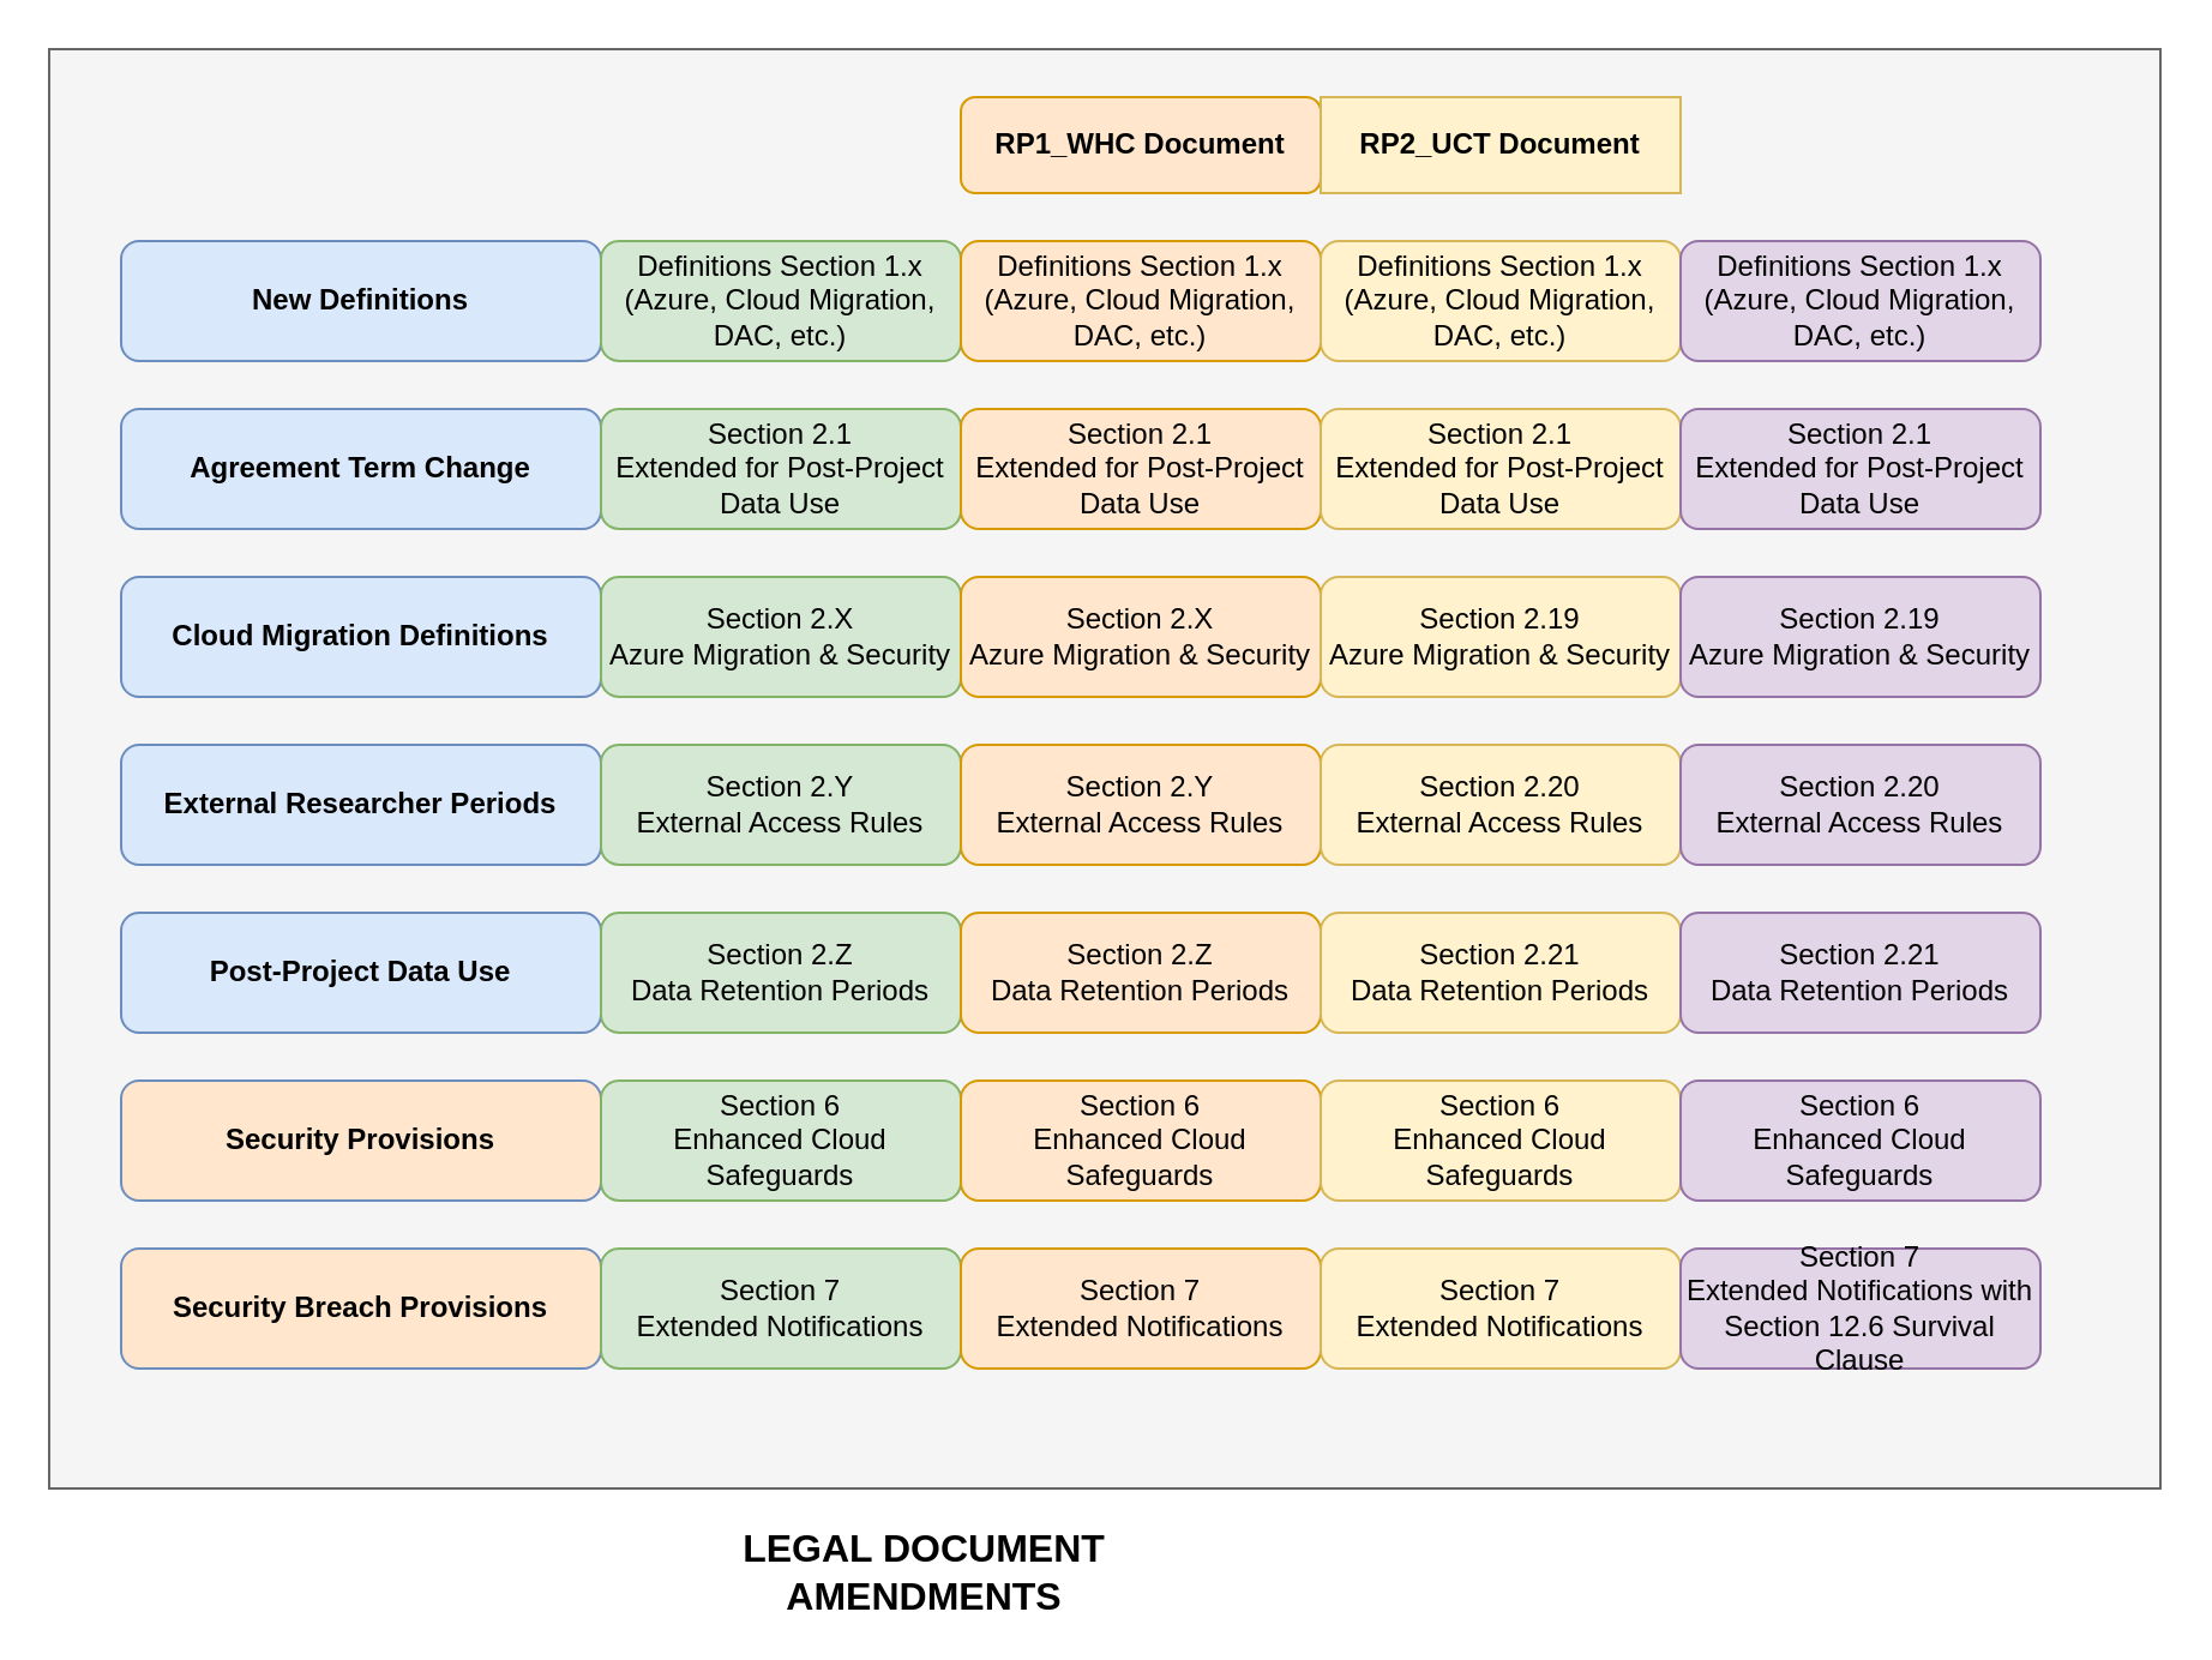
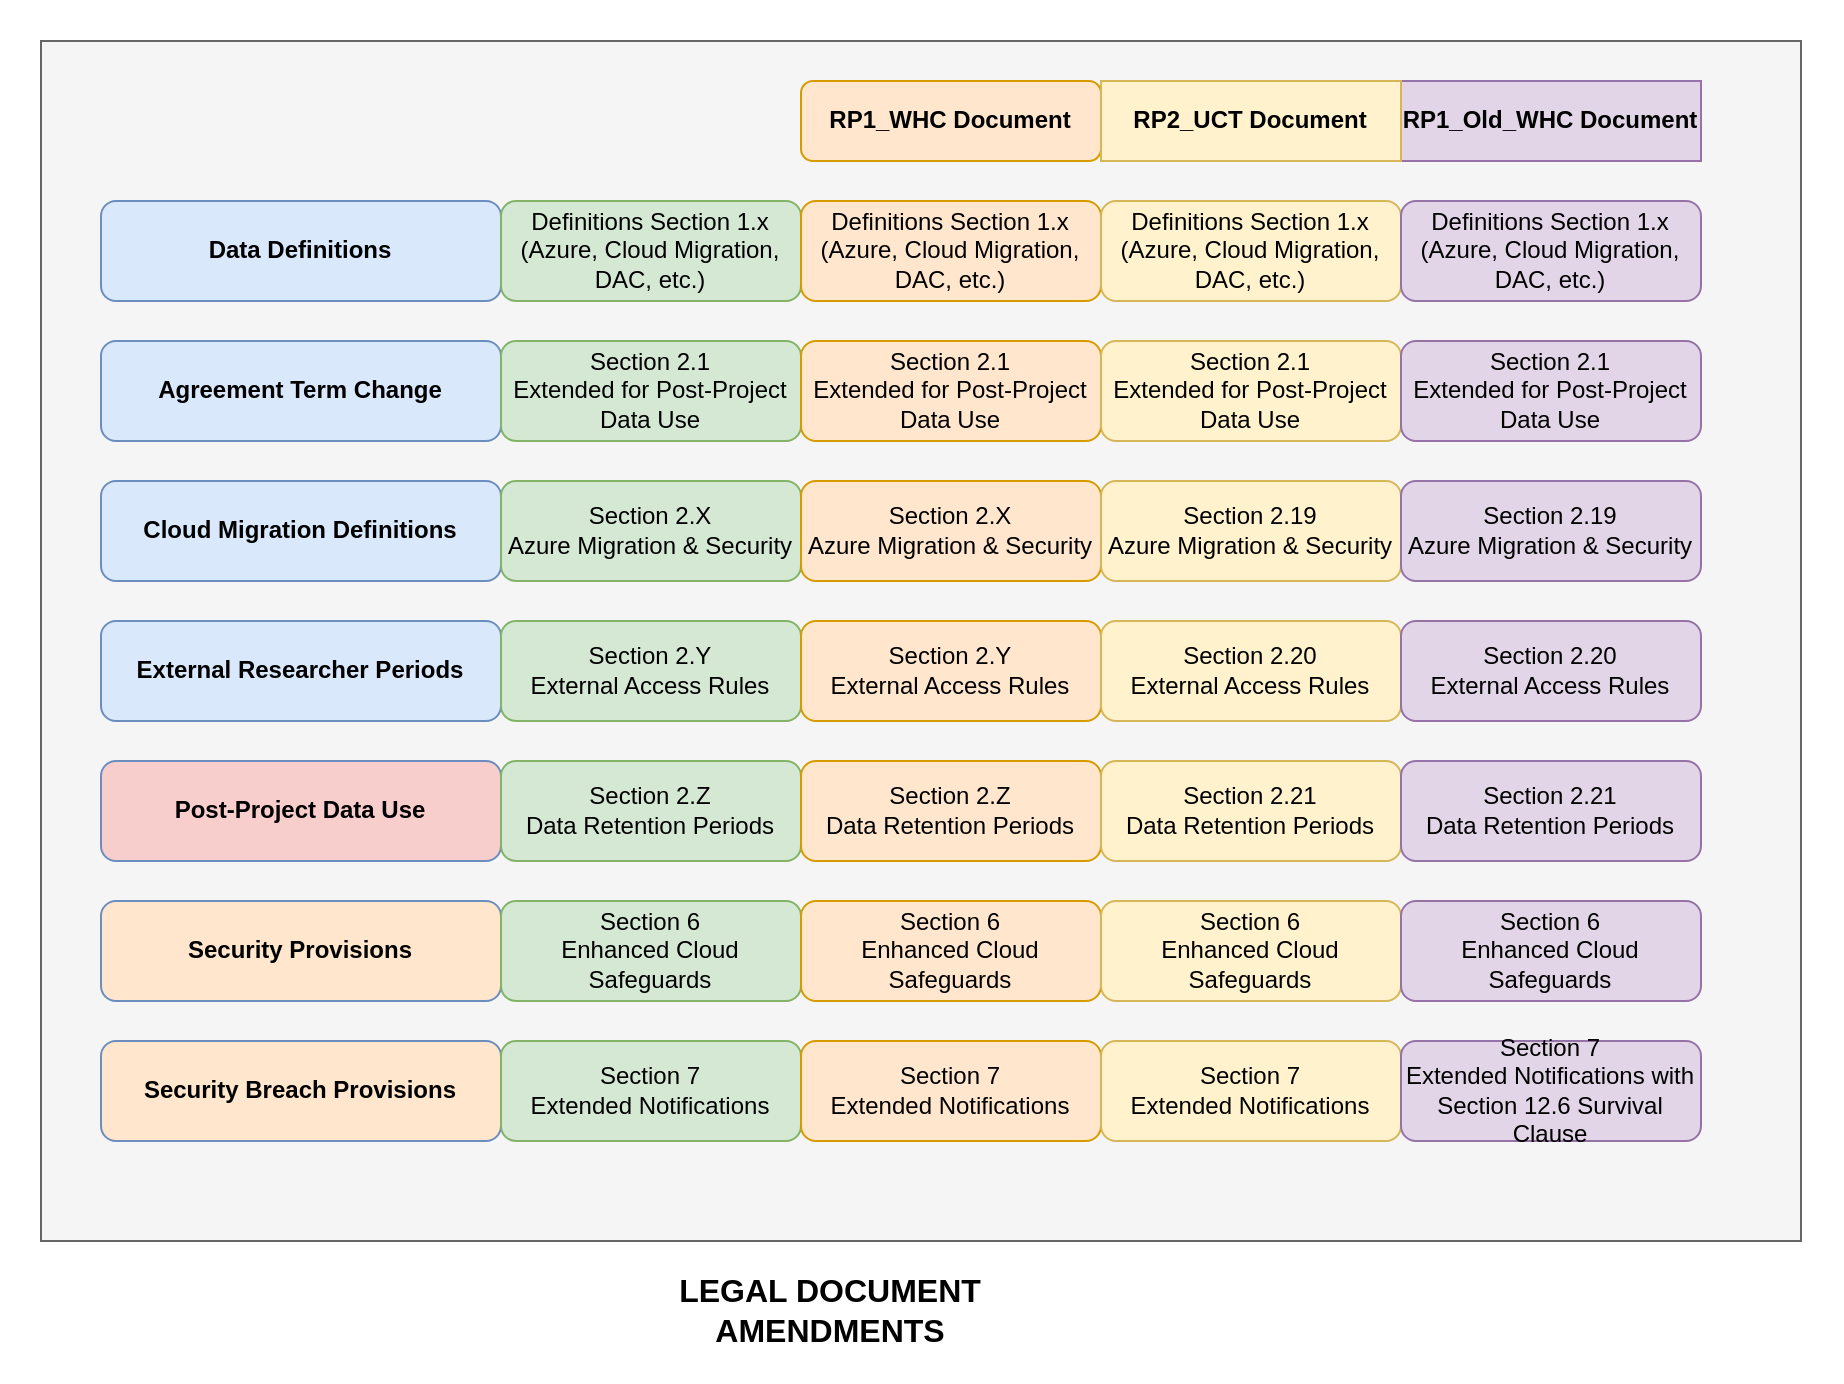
  <mxCell id="0" />
  <mxCell id="1" parent="0" />
  <mxCell id="2" value="" style="rounded=0;whiteSpace=wrap;html=1;fillColor=#f5f5f5;strokeColor=#666666;fontColor=#333333;" parent="1" vertex="1"><mxGeometry x="20" y="20" width="880" height="600" as="geometry" /></mxCell>
+ <mxCell id="3" value="&lt;b&gt;RP1_Old_WHC Document&lt;/b&gt;" style="rounded=0;whiteSpace=wrap;html=1;fillColor=#e1d5e7;strokeColor=#9673a6;" parent="1" vertex="1"><mxGeometry x="700" y="40" width="150" height="40" as="geometry" /></mxCell>
  <mxCell id="4" value="&lt;b&gt;RP1_WHC Document&lt;/b&gt;" style="whiteSpace=wrap;html=1;fillColor=#ffe6cc;strokeColor=#d79b00;rounded=1;" parent="1" vertex="1"><mxGeometry x="400" y="40" width="150" height="40" as="geometry" /></mxCell>
  <mxCell id="5" value="&lt;b&gt;RP2_UCT Document&lt;/b&gt;" style="rounded=0;whiteSpace=wrap;html=1;fillColor=#fff2cc;strokeColor=#d6b656;" parent="1" vertex="1"><mxGeometry x="550" y="40" width="150" height="40" as="geometry" /></mxCell>
- <mxCell id="6" value="&lt;b&gt;New Definitions&lt;/b&gt;" style="rounded=1;whiteSpace=wrap;html=1;fillColor=#dae8fc;strokeColor=#6c8ebf;" parent="1" vertex="1"><mxGeometry x="50" y="100" width="200" height="50" as="geometry" /></mxCell>
+ <mxCell id="6" value="&lt;b&gt;Data Definitions&lt;/b&gt;" style="rounded=1;whiteSpace=wrap;html=1;fillColor=#dae8fc;strokeColor=#6c8ebf;" parent="1" vertex="1"><mxGeometry x="50" y="100" width="200" height="50" as="geometry" /></mxCell>
  <mxCell id="7" value="Definitions Section 1.x&lt;br&gt;(Azure, Cloud Migration, DAC, etc.)" style="rounded=1;whiteSpace=wrap;html=1;fillColor=#d5e8d4;strokeColor=#82b366;" parent="1" vertex="1"><mxGeometry x="250" y="100" width="150" height="50" as="geometry" /></mxCell>
  <mxCell id="8" value="Definitions Section 1.x&lt;br&gt;(Azure, Cloud Migration, DAC, etc.)" style="rounded=1;whiteSpace=wrap;html=1;fillColor=#ffe6cc;strokeColor=#d79b00;" parent="1" vertex="1"><mxGeometry x="400" y="100" width="150" height="50" as="geometry" /></mxCell>
  <mxCell id="9" value="Definitions Section 1.x&lt;br&gt;(Azure, Cloud Migration, DAC, etc.)" style="rounded=1;whiteSpace=wrap;html=1;fillColor=#fff2cc;strokeColor=#d6b656;" parent="1" vertex="1"><mxGeometry x="550" y="100" width="150" height="50" as="geometry" /></mxCell>
  <mxCell id="10" value="Definitions Section 1.x&lt;br&gt;(Azure, Cloud Migration, DAC, etc.)" style="rounded=1;whiteSpace=wrap;html=1;fillColor=#e1d5e7;strokeColor=#9673a6;" parent="1" vertex="1"><mxGeometry x="700" y="100" width="150" height="50" as="geometry" /></mxCell>
  <mxCell id="11" value="&lt;b&gt;Agreement Term Change&lt;/b&gt;" style="rounded=1;whiteSpace=wrap;html=1;fillColor=#dae8fc;strokeColor=#6c8ebf;" parent="1" vertex="1"><mxGeometry x="50" y="170" width="200" height="50" as="geometry" /></mxCell>
  <mxCell id="12" value="Section 2.1&lt;br&gt;Extended for Post-Project Data Use" style="rounded=1;whiteSpace=wrap;html=1;fillColor=#d5e8d4;strokeColor=#82b366;" parent="1" vertex="1"><mxGeometry x="250" y="170" width="150" height="50" as="geometry" /></mxCell>
  <mxCell id="13" value="Section 2.1&lt;br&gt;Extended for Post-Project Data Use" style="rounded=1;whiteSpace=wrap;html=1;fillColor=#ffe6cc;strokeColor=#d79b00;" parent="1" vertex="1"><mxGeometry x="400" y="170" width="150" height="50" as="geometry" /></mxCell>
  <mxCell id="14" value="Section 2.1&lt;br&gt;Extended for Post-Project Data Use" style="rounded=1;whiteSpace=wrap;html=1;fillColor=#fff2cc;strokeColor=#d6b656;" parent="1" vertex="1"><mxGeometry x="550" y="170" width="150" height="50" as="geometry" /></mxCell>
  <mxCell id="15" value="Section 2.1&lt;br&gt;Extended for Post-Project Data Use" style="rounded=1;whiteSpace=wrap;html=1;fillColor=#e1d5e7;strokeColor=#9673a6;" parent="1" vertex="1"><mxGeometry x="700" y="170" width="150" height="50" as="geometry" /></mxCell>
  <mxCell id="16" value="&lt;b&gt;Cloud Migration Definitions&lt;/b&gt;" style="rounded=1;whiteSpace=wrap;html=1;fillColor=#dae8fc;strokeColor=#6c8ebf;" parent="1" vertex="1"><mxGeometry x="50" y="240" width="200" height="50" as="geometry" /></mxCell>
  <mxCell id="17" value="Section 2.X&lt;br&gt;Azure Migration &amp;amp; Security" style="rounded=1;whiteSpace=wrap;html=1;fillColor=#d5e8d4;strokeColor=#82b366;" parent="1" vertex="1"><mxGeometry x="250" y="240" width="150" height="50" as="geometry" /></mxCell>
  <mxCell id="18" value="Section 2.X&lt;br&gt;Azure Migration &amp;amp; Security" style="rounded=1;whiteSpace=wrap;html=1;fillColor=#ffe6cc;strokeColor=#d79b00;" parent="1" vertex="1"><mxGeometry x="400" y="240" width="150" height="50" as="geometry" /></mxCell>
  <mxCell id="19" value="Section 2.19&lt;br&gt;Azure Migration &amp;amp; Security" style="rounded=1;whiteSpace=wrap;html=1;fillColor=#fff2cc;strokeColor=#d6b656;" parent="1" vertex="1"><mxGeometry x="550" y="240" width="150" height="50" as="geometry" /></mxCell>
  <mxCell id="20" value="Section 2.19&lt;br&gt;Azure Migration &amp;amp; Security" style="rounded=1;whiteSpace=wrap;html=1;fillColor=#e1d5e7;strokeColor=#9673a6;" parent="1" vertex="1"><mxGeometry x="700" y="240" width="150" height="50" as="geometry" /></mxCell>
  <mxCell id="21" value="&lt;b&gt;External Researcher Periods&lt;/b&gt;" style="rounded=1;whiteSpace=wrap;html=1;fillColor=#dae8fc;strokeColor=#6c8ebf;" parent="1" vertex="1"><mxGeometry x="50" y="310" width="200" height="50" as="geometry" /></mxCell>
  <mxCell id="22" value="Section 2.Y&lt;br&gt;External Access Rules" style="rounded=1;whiteSpace=wrap;html=1;fillColor=#d5e8d4;strokeColor=#82b366;" parent="1" vertex="1"><mxGeometry x="250" y="310" width="150" height="50" as="geometry" /></mxCell>
  <mxCell id="23" value="Section 2.Y&lt;br&gt;External Access Rules" style="rounded=1;whiteSpace=wrap;html=1;fillColor=#ffe6cc;strokeColor=#d79b00;" parent="1" vertex="1"><mxGeometry x="400" y="310" width="150" height="50" as="geometry" /></mxCell>
  <mxCell id="24" value="Section 2.20&lt;br&gt;External Access Rules" style="rounded=1;whiteSpace=wrap;html=1;fillColor=#fff2cc;strokeColor=#d6b656;" parent="1" vertex="1"><mxGeometry x="550" y="310" width="150" height="50" as="geometry" /></mxCell>
  <mxCell id="25" value="Section 2.20&lt;br&gt;External Access Rules" style="rounded=1;whiteSpace=wrap;html=1;fillColor=#e1d5e7;strokeColor=#9673a6;" parent="1" vertex="1"><mxGeometry x="700" y="310" width="150" height="50" as="geometry" /></mxCell>
- <mxCell id="26" value="&lt;b&gt;Post-Project Data Use&lt;/b&gt;" style="rounded=1;whiteSpace=wrap;html=1;fillColor=#dae8fc;strokeColor=#6c8ebf;" parent="1" vertex="1"><mxGeometry x="50" y="380" width="200" height="50" as="geometry" /></mxCell>
+ <mxCell id="26" value="&lt;b&gt;Post-Project Data Use&lt;/b&gt;" style="rounded=1;whiteSpace=wrap;html=1;fillColor=#f8cecc;strokeColor=#6c8ebf;" parent="1" vertex="1"><mxGeometry x="50" y="380" width="200" height="50" as="geometry" /></mxCell>
  <mxCell id="27" value="Section 2.Z&lt;br&gt;Data Retention Periods" style="rounded=1;whiteSpace=wrap;html=1;fillColor=#d5e8d4;strokeColor=#82b366;" parent="1" vertex="1"><mxGeometry x="250" y="380" width="150" height="50" as="geometry" /></mxCell>
  <mxCell id="28" value="Section 2.Z&lt;br&gt;Data Retention Periods" style="rounded=1;whiteSpace=wrap;html=1;fillColor=#ffe6cc;strokeColor=#d79b00;" parent="1" vertex="1"><mxGeometry x="400" y="380" width="150" height="50" as="geometry" /></mxCell>
  <mxCell id="29" value="Section 2.21&lt;br&gt;Data Retention Periods" style="rounded=1;whiteSpace=wrap;html=1;fillColor=#fff2cc;strokeColor=#d6b656;" parent="1" vertex="1"><mxGeometry x="550" y="380" width="150" height="50" as="geometry" /></mxCell>
  <mxCell id="30" value="Section 2.21&lt;br&gt;Data Retention Periods" style="rounded=1;whiteSpace=wrap;html=1;fillColor=#e1d5e7;strokeColor=#9673a6;" parent="1" vertex="1"><mxGeometry x="700" y="380" width="150" height="50" as="geometry" /></mxCell>
  <mxCell id="31" value="&lt;b&gt;Security Provisions&lt;/b&gt;" style="rounded=1;whiteSpace=wrap;html=1;fillColor=#ffe6cc;strokeColor=#6c8ebf;" parent="1" vertex="1"><mxGeometry x="50" y="450" width="200" height="50" as="geometry" /></mxCell>
  <mxCell id="32" value="Section 6&lt;br&gt;Enhanced Cloud Safeguards" style="rounded=1;whiteSpace=wrap;html=1;fillColor=#d5e8d4;strokeColor=#82b366;" parent="1" vertex="1"><mxGeometry x="250" y="450" width="150" height="50" as="geometry" /></mxCell>
  <mxCell id="33" value="Section 6&lt;br&gt;Enhanced Cloud Safeguards" style="rounded=1;whiteSpace=wrap;html=1;fillColor=#ffe6cc;strokeColor=#d79b00;" parent="1" vertex="1"><mxGeometry x="400" y="450" width="150" height="50" as="geometry" /></mxCell>
  <mxCell id="34" value="Section 6&lt;br&gt;Enhanced Cloud Safeguards" style="rounded=1;whiteSpace=wrap;html=1;fillColor=#fff2cc;strokeColor=#d6b656;" parent="1" vertex="1"><mxGeometry x="550" y="450" width="150" height="50" as="geometry" /></mxCell>
  <mxCell id="35" value="Section 6&lt;br&gt;Enhanced Cloud Safeguards" style="rounded=1;whiteSpace=wrap;html=1;fillColor=#e1d5e7;strokeColor=#9673a6;" parent="1" vertex="1"><mxGeometry x="700" y="450" width="150" height="50" as="geometry" /></mxCell>
  <mxCell id="36" value="&lt;b&gt;Security Breach Provisions&lt;/b&gt;" style="rounded=1;whiteSpace=wrap;html=1;fillColor=#ffe6cc;strokeColor=#6c8ebf;" parent="1" vertex="1"><mxGeometry x="50" y="520" width="200" height="50" as="geometry" /></mxCell>
  <mxCell id="37" value="Section 7&lt;br&gt;Extended Notifications" style="rounded=1;whiteSpace=wrap;html=1;fillColor=#d5e8d4;strokeColor=#82b366;" parent="1" vertex="1"><mxGeometry x="250" y="520" width="150" height="50" as="geometry" /></mxCell>
  <mxCell id="38" value="Section 7&lt;br&gt;Extended Notifications" style="rounded=1;whiteSpace=wrap;html=1;fillColor=#ffe6cc;strokeColor=#d79b00;" parent="1" vertex="1"><mxGeometry x="400" y="520" width="150" height="50" as="geometry" /></mxCell>
  <mxCell id="39" value="Section 7&lt;br&gt;Extended Notifications" style="rounded=1;whiteSpace=wrap;html=1;fillColor=#fff2cc;strokeColor=#d6b656;" parent="1" vertex="1"><mxGeometry x="550" y="520" width="150" height="50" as="geometry" /></mxCell>
  <mxCell id="40" value="Section 7&lt;br&gt;Extended Notifications with Section 12.6 Survival Clause" style="rounded=1;whiteSpace=wrap;html=1;fillColor=#e1d5e7;strokeColor=#9673a6;" parent="1" vertex="1"><mxGeometry x="700" y="520" width="150" height="50" as="geometry" /></mxCell>
- <mxCell id="41" value="&lt;b&gt;LEGAL DOCUMENT AMENDMENTS&lt;/b&gt;" style="text;html=1;strokeColor=none;fillColor=none;align=center;verticalAlign=middle;whiteSpace=wrap;rounded=0;fontSize=16;" parent="1" vertex="1"><mxGeometry x="270" y="640" width="230" height="30" as="geometry" /></mxCell>
+ <mxCell id="41" value="&lt;b&gt;LEGAL DOCUMENT AMENDMENTS&lt;/b&gt;" style="text;html=1;strokeColor=none;fillColor=none;align=center;verticalAlign=middle;whiteSpace=wrap;rounded=0;fontSize=16;" parent="1" vertex="1"><mxGeometry x="300" y="640" width="230" height="30" as="geometry" /></mxCell>
